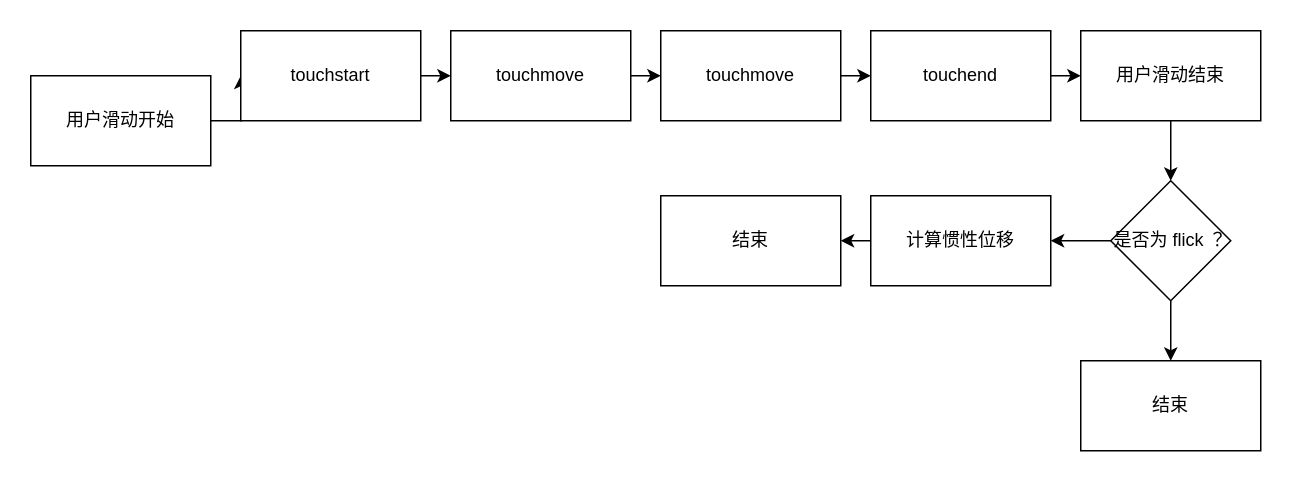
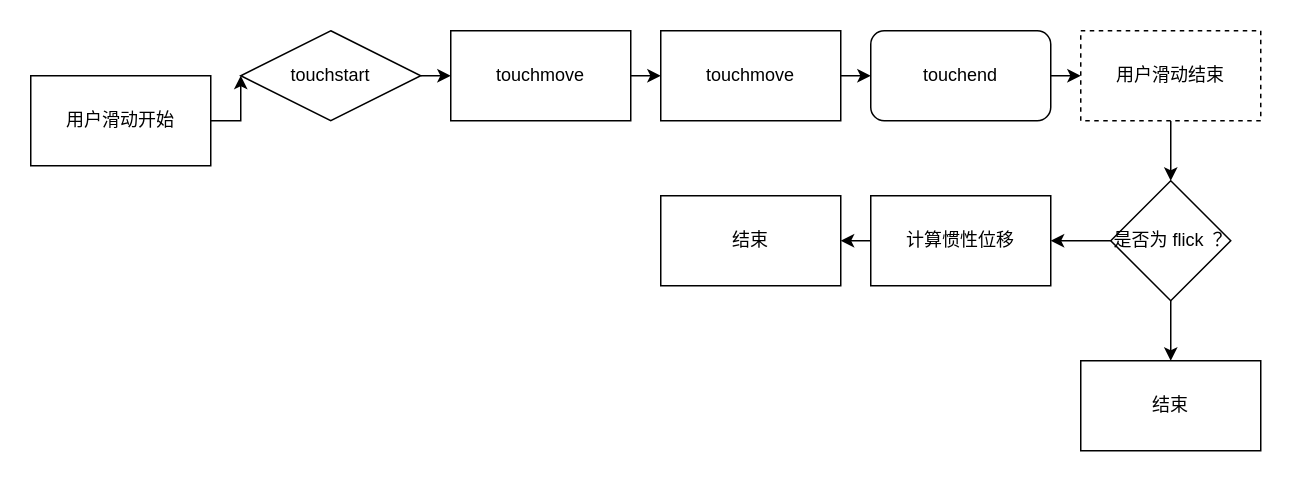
  <mxCell id="0" />
  <mxCell id="1" parent="0" />
  <mxCell id="2" style="edgeStyle=orthogonalEdgeStyle;rounded=0;orthogonalLoop=1;jettySize=auto;html=1;exitX=1;exitY=0.5;exitDx=0;exitDy=0;entryX=0;entryY=0.5;entryDx=0;entryDy=0;" edge="1" parent="1" source="3" target="5"><mxGeometry relative="1" as="geometry" /></mxCell>
  <mxCell id="3" value="用户滑动开始" style="rounded=0;whiteSpace=wrap;html=1;" vertex="1" parent="1"><mxGeometry x="20" y="50" width="120" height="60" as="geometry" /></mxCell>
  <mxCell id="4" style="edgeStyle=orthogonalEdgeStyle;rounded=0;orthogonalLoop=1;jettySize=auto;html=1;exitX=1;exitY=0.5;exitDx=0;exitDy=0;entryX=0;entryY=0.5;entryDx=0;entryDy=0;" edge="1" parent="1" source="5" target="7"><mxGeometry relative="1" as="geometry" /></mxCell>
- <mxCell id="5" value="touchstart" style="rounded=0;whiteSpace=wrap;html=1;" vertex="1" parent="1"><mxGeometry x="160" y="20" width="120" height="60" as="geometry" /></mxCell>
+ <mxCell id="5" value="touchstart" style="rhombus;whiteSpace=wrap;html=1;" vertex="1" parent="1"><mxGeometry x="160" y="20" width="120" height="60" as="geometry" /></mxCell>
  <mxCell id="6" style="edgeStyle=orthogonalEdgeStyle;rounded=0;orthogonalLoop=1;jettySize=auto;html=1;exitX=1;exitY=0.5;exitDx=0;exitDy=0;entryX=0;entryY=0.5;entryDx=0;entryDy=0;" edge="1" parent="1" source="7" target="9"><mxGeometry relative="1" as="geometry" /></mxCell>
  <mxCell id="7" value="touchmove" style="rounded=0;whiteSpace=wrap;html=1;" vertex="1" parent="1"><mxGeometry x="300" y="20" width="120" height="60" as="geometry" /></mxCell>
  <mxCell id="8" style="edgeStyle=orthogonalEdgeStyle;rounded=0;orthogonalLoop=1;jettySize=auto;html=1;exitX=1;exitY=0.5;exitDx=0;exitDy=0;entryX=0;entryY=0.5;entryDx=0;entryDy=0;" edge="1" parent="1" source="9" target="11"><mxGeometry relative="1" as="geometry" /></mxCell>
  <mxCell id="9" value="touchmove" style="rounded=0;whiteSpace=wrap;html=1;" vertex="1" parent="1"><mxGeometry x="440" y="20" width="120" height="60" as="geometry" /></mxCell>
  <mxCell id="10" style="edgeStyle=orthogonalEdgeStyle;rounded=0;orthogonalLoop=1;jettySize=auto;html=1;exitX=1;exitY=0.5;exitDx=0;exitDy=0;entryX=0;entryY=0.5;entryDx=0;entryDy=0;" edge="1" parent="1" source="11" target="13"><mxGeometry relative="1" as="geometry" /></mxCell>
- <mxCell id="11" value="touchend" style="rounded=0;whiteSpace=wrap;html=1;" vertex="1" parent="1"><mxGeometry x="580" y="20" width="120" height="60" as="geometry" /></mxCell>
+ <mxCell id="11" value="touchend" style="whiteSpace=wrap;html=1;rounded=1;" vertex="1" parent="1"><mxGeometry x="580" y="20" width="120" height="60" as="geometry" /></mxCell>
  <mxCell id="12" style="edgeStyle=orthogonalEdgeStyle;rounded=0;orthogonalLoop=1;jettySize=auto;html=1;entryX=0.5;entryY=0;entryDx=0;entryDy=0;" edge="1" parent="1" source="13" target="16"><mxGeometry relative="1" as="geometry" /></mxCell>
- <mxCell id="13" value="用户滑动结束" style="rounded=0;whiteSpace=wrap;html=1;" vertex="1" parent="1"><mxGeometry x="720" y="20" width="120" height="60" as="geometry" /></mxCell>
+ <mxCell id="13" value="用户滑动结束" style="rounded=0;whiteSpace=wrap;html=1;dashed=1;" vertex="1" parent="1"><mxGeometry x="720" y="20" width="120" height="60" as="geometry" /></mxCell>
  <mxCell id="14" style="edgeStyle=orthogonalEdgeStyle;rounded=0;orthogonalLoop=1;jettySize=auto;html=1;entryX=1;entryY=0.5;entryDx=0;entryDy=0;" edge="1" parent="1" source="16" target="18"><mxGeometry relative="1" as="geometry" /></mxCell>
  <mxCell id="15" style="edgeStyle=orthogonalEdgeStyle;rounded=0;orthogonalLoop=1;jettySize=auto;html=1;entryX=0.5;entryY=0;entryDx=0;entryDy=0;" edge="1" parent="1" source="16" target="19"><mxGeometry relative="1" as="geometry" /></mxCell>
  <mxCell id="16" value="是否为 flick ？" style="rhombus;whiteSpace=wrap;html=1;" vertex="1" parent="1"><mxGeometry x="740" y="120" width="80" height="80" as="geometry" /></mxCell>
  <mxCell id="17" style="edgeStyle=orthogonalEdgeStyle;rounded=0;orthogonalLoop=1;jettySize=auto;html=1;exitX=0;exitY=0.5;exitDx=0;exitDy=0;entryX=1;entryY=0.5;entryDx=0;entryDy=0;" edge="1" parent="1" source="18" target="20"><mxGeometry relative="1" as="geometry" /></mxCell>
  <mxCell id="18" value="计算惯性位移" style="rounded=0;whiteSpace=wrap;html=1;" vertex="1" parent="1"><mxGeometry x="580" y="130" width="120" height="60" as="geometry" /></mxCell>
  <mxCell id="19" value="结束" style="rounded=0;whiteSpace=wrap;html=1;" vertex="1" parent="1"><mxGeometry x="720" y="240" width="120" height="60" as="geometry" /></mxCell>
  <mxCell id="20" value="结束" style="rounded=0;whiteSpace=wrap;html=1;" vertex="1" parent="1"><mxGeometry x="440" y="130" width="120" height="60" as="geometry" /></mxCell>
